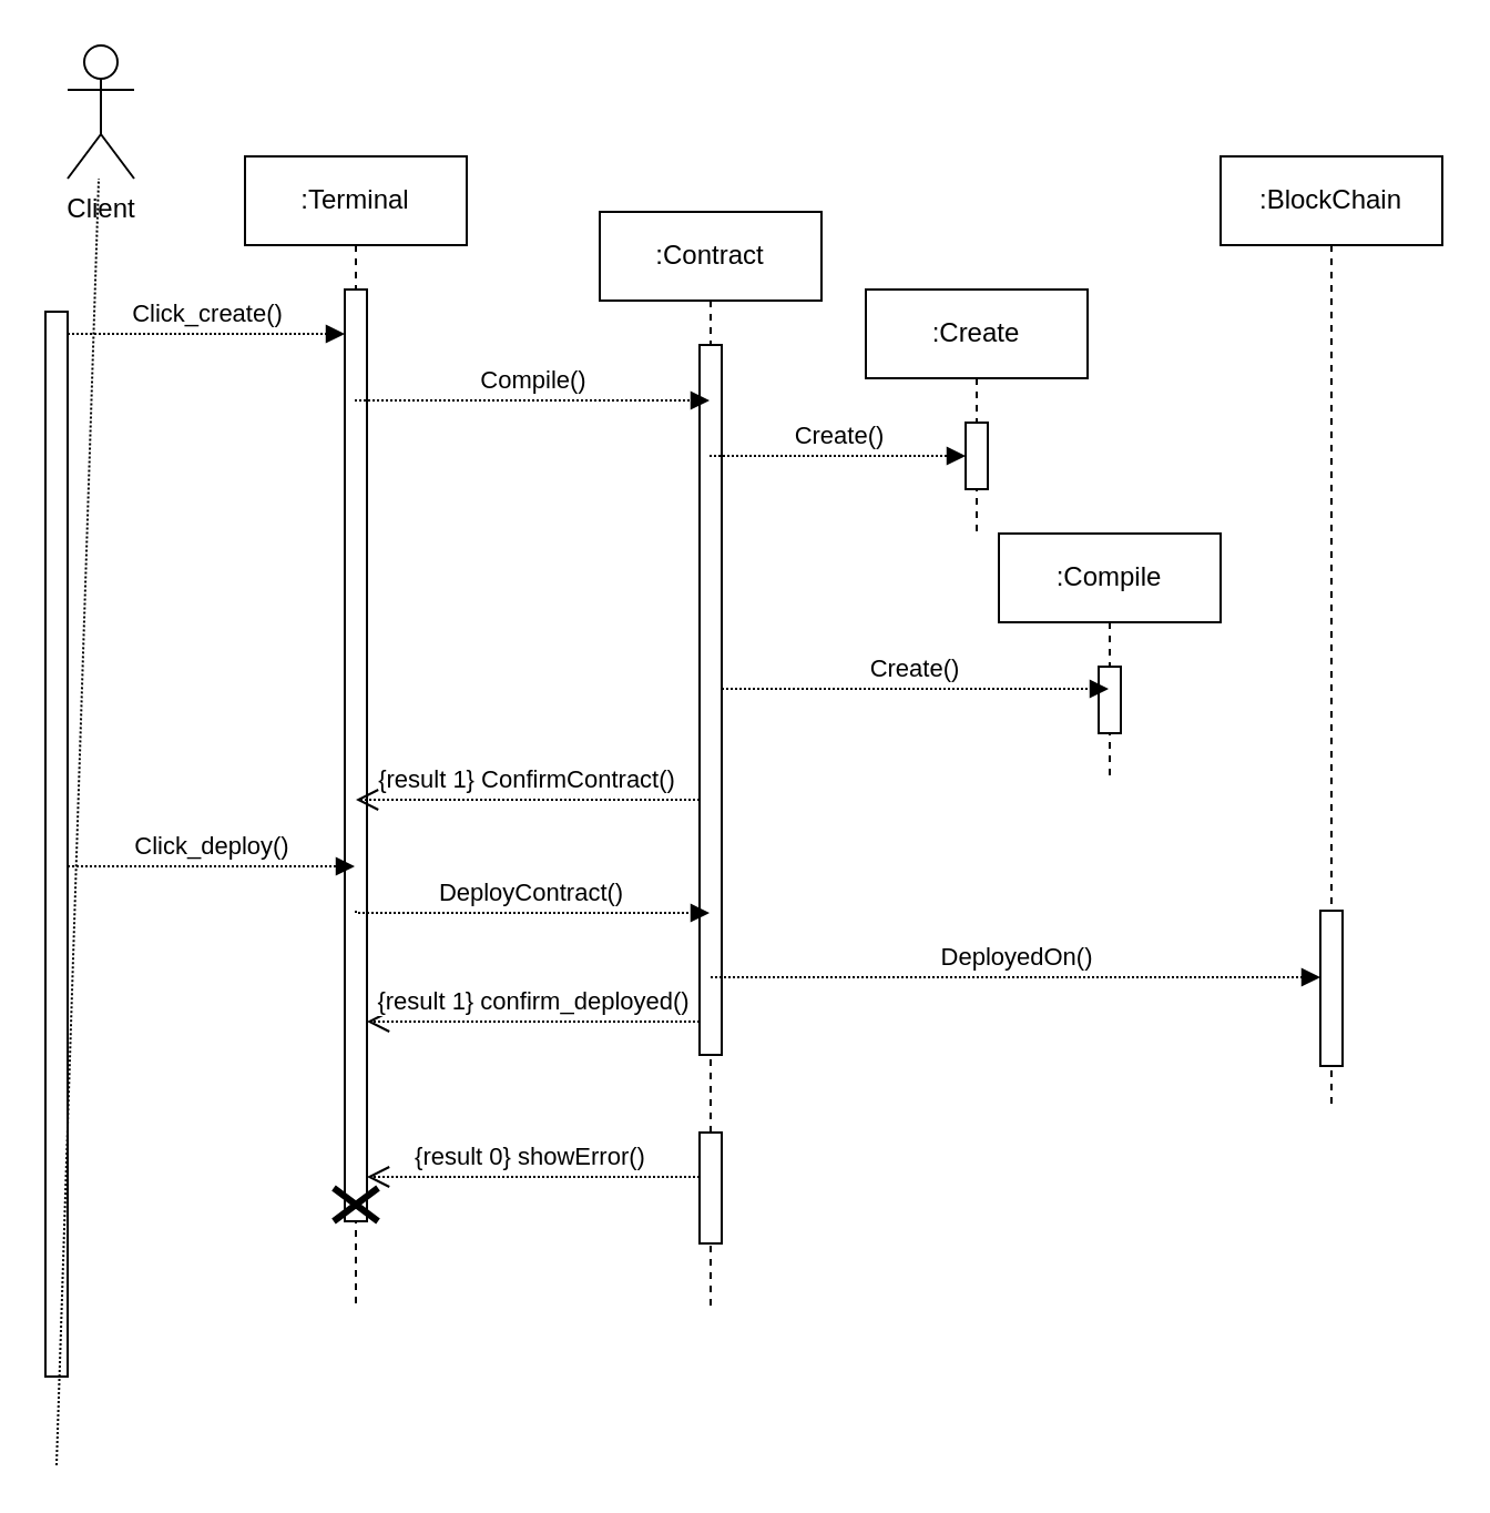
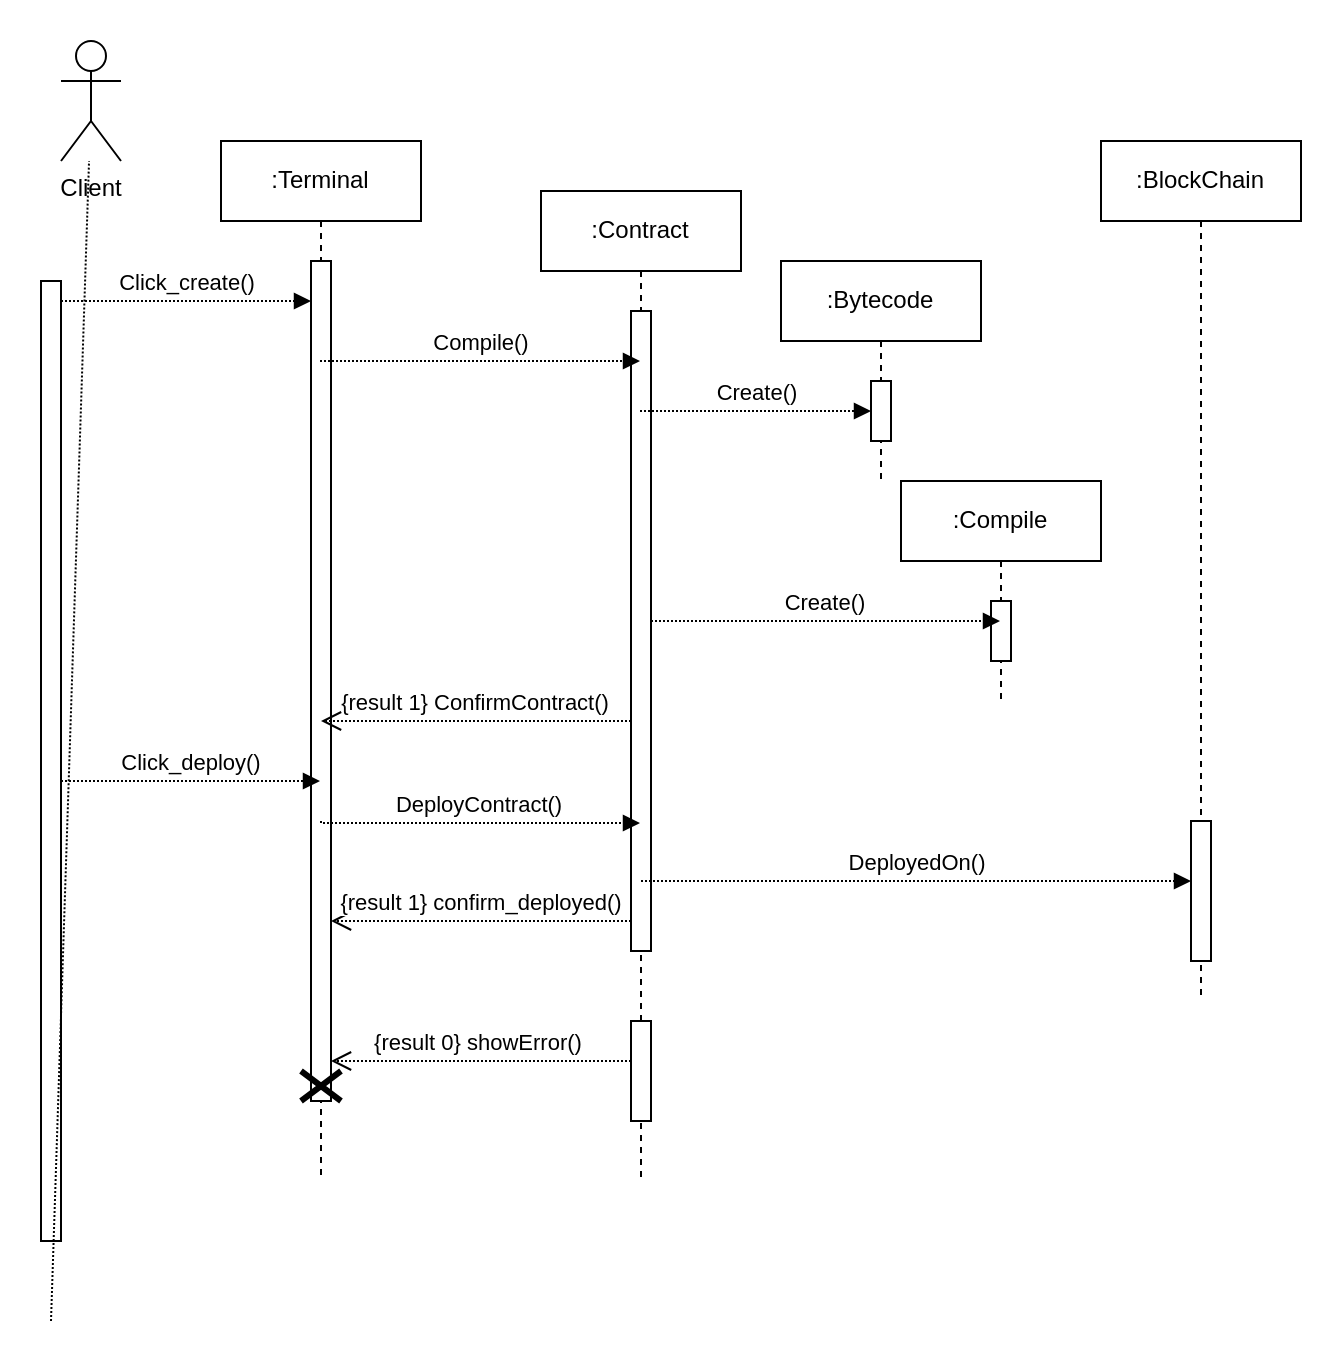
  <mxCell id="0" />
  <mxCell id="1" parent="0" />
  <mxCell id="2" value="" style="html=1;points=[];perimeter=orthogonalPerimeter;outlineConnect=0;targetShapes=umlLifeline;portConstraint=eastwest;newEdgeStyle={&quot;edgeStyle&quot;:&quot;elbowEdgeStyle&quot;,&quot;elbow&quot;:&quot;vertical&quot;,&quot;curved&quot;:0,&quot;rounded&quot;:0};" parent="1" vertex="1"><mxGeometry x="20" y="140" width="10" height="480" as="geometry" /></mxCell>
  <mxCell id="3" value="Client" style="shape=umlActor;verticalLabelPosition=bottom;verticalAlign=top;html=1;outlineConnect=0;" parent="1" vertex="1"><mxGeometry x="30" y="20" width="30" height="60" as="geometry" /></mxCell>
  <mxCell id="4" value="" style="endArrow=none;dashed=1;html=1;rounded=0;dashPattern=1 1;" parent="1" target="3" edge="1"><mxGeometry width="50" height="50" relative="1" as="geometry"><mxPoint x="25" y="660" as="sourcePoint" /><mxPoint x="380" y="160" as="targetPoint" /></mxGeometry></mxCell>
  <mxCell id="5" value="Click_create()" style="html=1;verticalAlign=bottom;endArrow=block;edgeStyle=elbowEdgeStyle;elbow=vertical;curved=0;rounded=0;dashed=1;dashPattern=1 1;" parent="1" source="2" target="7" edge="1"><mxGeometry width="80" relative="1" as="geometry"><mxPoint x="320" y="150" as="sourcePoint" /><mxPoint x="160" y="150" as="targetPoint" /><Array as="points"><mxPoint x="120" y="150" /><mxPoint x="160" y="250" /></Array><mxPoint as="offset" /></mxGeometry></mxCell>
  <mxCell id="6" value=":Terminal" style="shape=umlLifeline;perimeter=lifelinePerimeter;whiteSpace=wrap;html=1;container=1;dropTarget=0;collapsible=0;recursiveResize=0;outlineConnect=0;portConstraint=eastwest;newEdgeStyle={&quot;edgeStyle&quot;:&quot;elbowEdgeStyle&quot;,&quot;elbow&quot;:&quot;vertical&quot;,&quot;curved&quot;:0,&quot;rounded&quot;:0};" parent="1" vertex="1"><mxGeometry x="110" y="70" width="100" height="520" as="geometry" /></mxCell>
  <mxCell id="7" value="" style="html=1;points=[];perimeter=orthogonalPerimeter;outlineConnect=0;targetShapes=umlLifeline;portConstraint=eastwest;newEdgeStyle={&quot;edgeStyle&quot;:&quot;elbowEdgeStyle&quot;,&quot;elbow&quot;:&quot;vertical&quot;,&quot;curved&quot;:0,&quot;rounded&quot;:0};" parent="6" vertex="1"><mxGeometry x="45" y="60" width="10" height="420" as="geometry" /></mxCell>
  <mxCell id="8" value="" style="shape=umlDestroy;whiteSpace=wrap;html=1;strokeWidth=3;targetShapes=umlLifeline;" parent="6" vertex="1"><mxGeometry x="40" y="465" width="20" height="15" as="geometry" /></mxCell>
  <mxCell id="9" value=":Contract" style="shape=umlLifeline;perimeter=lifelinePerimeter;whiteSpace=wrap;html=1;container=1;dropTarget=0;collapsible=0;recursiveResize=0;outlineConnect=0;portConstraint=eastwest;newEdgeStyle={&quot;edgeStyle&quot;:&quot;elbowEdgeStyle&quot;,&quot;elbow&quot;:&quot;vertical&quot;,&quot;curved&quot;:0,&quot;rounded&quot;:0};" parent="1" vertex="1"><mxGeometry x="270" y="95" width="100" height="495" as="geometry" /></mxCell>
  <mxCell id="10" value="" style="html=1;points=[];perimeter=orthogonalPerimeter;outlineConnect=0;targetShapes=umlLifeline;portConstraint=eastwest;newEdgeStyle={&quot;edgeStyle&quot;:&quot;elbowEdgeStyle&quot;,&quot;elbow&quot;:&quot;vertical&quot;,&quot;curved&quot;:0,&quot;rounded&quot;:0};" parent="9" vertex="1"><mxGeometry x="45" y="60" width="10" height="320" as="geometry" /></mxCell>
  <mxCell id="11" value="" style="html=1;points=[];perimeter=orthogonalPerimeter;outlineConnect=0;targetShapes=umlLifeline;portConstraint=eastwest;newEdgeStyle={&quot;edgeStyle&quot;:&quot;elbowEdgeStyle&quot;,&quot;elbow&quot;:&quot;vertical&quot;,&quot;curved&quot;:0,&quot;rounded&quot;:0};" parent="9" vertex="1"><mxGeometry x="45" y="415" width="10" height="50" as="geometry" /></mxCell>
  <mxCell id="12" value="Compile()" style="html=1;verticalAlign=bottom;endArrow=block;edgeStyle=elbowEdgeStyle;elbow=vertical;curved=0;rounded=0;dashed=1;dashPattern=1 1;" parent="1" source="6" target="9" edge="1"><mxGeometry width="80" relative="1" as="geometry"><mxPoint x="320" y="150" as="sourcePoint" /><mxPoint x="250" y="180" as="targetPoint" /><Array as="points"><mxPoint x="232" y="180" /></Array></mxGeometry></mxCell>
- <mxCell id="13" value=":Create" style="shape=umlLifeline;perimeter=lifelinePerimeter;whiteSpace=wrap;html=1;container=1;dropTarget=0;collapsible=0;recursiveResize=0;outlineConnect=0;portConstraint=eastwest;newEdgeStyle={&quot;edgeStyle&quot;:&quot;elbowEdgeStyle&quot;,&quot;elbow&quot;:&quot;vertical&quot;,&quot;curved&quot;:0,&quot;rounded&quot;:0};" parent="1" vertex="1"><mxGeometry x="390" y="130" width="100" height="110" as="geometry" /></mxCell>
+ <mxCell id="13" value=":Bytecode" style="shape=umlLifeline;perimeter=lifelinePerimeter;whiteSpace=wrap;html=1;container=1;dropTarget=0;collapsible=0;recursiveResize=0;outlineConnect=0;portConstraint=eastwest;newEdgeStyle={&quot;edgeStyle&quot;:&quot;elbowEdgeStyle&quot;,&quot;elbow&quot;:&quot;vertical&quot;,&quot;curved&quot;:0,&quot;rounded&quot;:0};" parent="1" vertex="1"><mxGeometry x="390" y="130" width="100" height="110" as="geometry" /></mxCell>
  <mxCell id="14" value="" style="html=1;points=[];perimeter=orthogonalPerimeter;outlineConnect=0;targetShapes=umlLifeline;portConstraint=eastwest;newEdgeStyle={&quot;edgeStyle&quot;:&quot;elbowEdgeStyle&quot;,&quot;elbow&quot;:&quot;vertical&quot;,&quot;curved&quot;:0,&quot;rounded&quot;:0};" parent="13" vertex="1"><mxGeometry x="45" y="60" width="10" height="30" as="geometry" /></mxCell>
  <mxCell id="15" value=":Compile" style="shape=umlLifeline;perimeter=lifelinePerimeter;whiteSpace=wrap;html=1;container=1;dropTarget=0;collapsible=0;recursiveResize=0;outlineConnect=0;portConstraint=eastwest;newEdgeStyle={&quot;edgeStyle&quot;:&quot;elbowEdgeStyle&quot;,&quot;elbow&quot;:&quot;vertical&quot;,&quot;curved&quot;:0,&quot;rounded&quot;:0};" parent="1" vertex="1"><mxGeometry x="450" y="240" width="100" height="110" as="geometry" /></mxCell>
  <mxCell id="16" value="" style="html=1;points=[];perimeter=orthogonalPerimeter;outlineConnect=0;targetShapes=umlLifeline;portConstraint=eastwest;newEdgeStyle={&quot;edgeStyle&quot;:&quot;elbowEdgeStyle&quot;,&quot;elbow&quot;:&quot;vertical&quot;,&quot;curved&quot;:0,&quot;rounded&quot;:0};" parent="15" vertex="1"><mxGeometry x="45" y="60" width="10" height="30" as="geometry" /></mxCell>
  <mxCell id="17" value="Create()" style="html=1;verticalAlign=bottom;endArrow=block;edgeStyle=elbowEdgeStyle;elbow=vertical;curved=0;rounded=0;dashed=1;dashPattern=1 1;" parent="1" source="9" target="14" edge="1"><mxGeometry width="80" relative="1" as="geometry"><mxPoint x="330" y="200" as="sourcePoint" /><mxPoint x="410" y="200" as="targetPoint" /><Array as="points" /></mxGeometry></mxCell>
  <mxCell id="18" value="Create()" style="html=1;verticalAlign=bottom;endArrow=block;edgeStyle=elbowEdgeStyle;elbow=vertical;curved=0;rounded=0;dashed=1;dashPattern=1 1;" parent="1" source="10" target="15" edge="1"><mxGeometry width="80" relative="1" as="geometry"><mxPoint x="314" y="310" as="sourcePoint" /><mxPoint x="394" y="310" as="targetPoint" /><Array as="points"><mxPoint x="380" y="310" /></Array></mxGeometry></mxCell>
  <mxCell id="19" value="{result 0} showError()&amp;nbsp;" style="html=1;verticalAlign=bottom;endArrow=open;dashed=1;endSize=8;edgeStyle=elbowEdgeStyle;elbow=vertical;curved=0;rounded=0;dashPattern=1 1;" parent="1" source="11" target="7" edge="1"><mxGeometry relative="1" as="geometry"><mxPoint x="310" y="450" as="sourcePoint" /><mxPoint x="160" y="450" as="targetPoint" /></mxGeometry></mxCell>
  <mxCell id="20" value="{result 1} ConfirmContract()" style="html=1;verticalAlign=bottom;endArrow=open;dashed=1;endSize=8;edgeStyle=elbowEdgeStyle;elbow=vertical;curved=0;rounded=0;dashPattern=1 1;" parent="1" source="10" edge="1"><mxGeometry relative="1" as="geometry"><mxPoint x="310" y="370" as="sourcePoint" /><mxPoint x="160" y="360" as="targetPoint" /><Array as="points"><mxPoint x="250" y="360" /><mxPoint x="240" y="370" /></Array></mxGeometry></mxCell>
  <mxCell id="21" value="DeployContract()" style="html=1;verticalAlign=bottom;endArrow=block;edgeStyle=elbowEdgeStyle;elbow=vertical;curved=0;rounded=0;dashed=1;dashPattern=1 1;" parent="1" target="9" edge="1"><mxGeometry width="80" relative="1" as="geometry"><mxPoint x="160" y="410" as="sourcePoint" /><mxPoint x="260" y="410" as="targetPoint" /><Array as="points"><mxPoint x="260" y="411" /><mxPoint x="270" y="420" /><mxPoint x="200" y="400" /></Array></mxGeometry></mxCell>
  <mxCell id="22" value="Click_deploy()" style="html=1;verticalAlign=bottom;endArrow=block;edgeStyle=elbowEdgeStyle;elbow=vertical;curved=0;rounded=0;dashed=1;dashPattern=1 1;" parent="1" target="6" edge="1"><mxGeometry width="80" relative="1" as="geometry"><mxPoint x="30" y="390" as="sourcePoint" /><mxPoint x="110" y="390" as="targetPoint" /></mxGeometry></mxCell>
  <mxCell id="23" value=":BlockChain" style="shape=umlLifeline;perimeter=lifelinePerimeter;whiteSpace=wrap;html=1;container=1;dropTarget=0;collapsible=0;recursiveResize=0;outlineConnect=0;portConstraint=eastwest;newEdgeStyle={&quot;edgeStyle&quot;:&quot;elbowEdgeStyle&quot;,&quot;elbow&quot;:&quot;vertical&quot;,&quot;curved&quot;:0,&quot;rounded&quot;:0};" parent="1" vertex="1"><mxGeometry x="550" y="70" width="100" height="430" as="geometry" /></mxCell>
  <mxCell id="24" value="" style="html=1;points=[];perimeter=orthogonalPerimeter;outlineConnect=0;targetShapes=umlLifeline;portConstraint=eastwest;newEdgeStyle={&quot;edgeStyle&quot;:&quot;elbowEdgeStyle&quot;,&quot;elbow&quot;:&quot;vertical&quot;,&quot;curved&quot;:0,&quot;rounded&quot;:0};" parent="23" vertex="1"><mxGeometry x="45" y="340" width="10" height="70" as="geometry" /></mxCell>
  <mxCell id="25" value="DeployedOn()" style="html=1;verticalAlign=bottom;endArrow=block;edgeStyle=elbowEdgeStyle;elbow=vertical;curved=0;rounded=0;dashed=1;dashPattern=1 1;" parent="1" target="24" edge="1"><mxGeometry width="80" relative="1" as="geometry"><mxPoint x="320" y="440" as="sourcePoint" /><mxPoint x="410" y="440" as="targetPoint" /></mxGeometry></mxCell>
  <mxCell id="26" value="{result 1} confirm_deployed()" style="html=1;verticalAlign=bottom;endArrow=open;dashed=1;endSize=8;edgeStyle=elbowEdgeStyle;elbow=vertical;curved=0;rounded=0;dashPattern=1 1;" parent="1" source="10" target="7" edge="1"><mxGeometry relative="1" as="geometry"><mxPoint x="280" y="470" as="sourcePoint" /><mxPoint x="200" y="470" as="targetPoint" /><Array as="points"><mxPoint x="260" y="460" /></Array></mxGeometry></mxCell>
